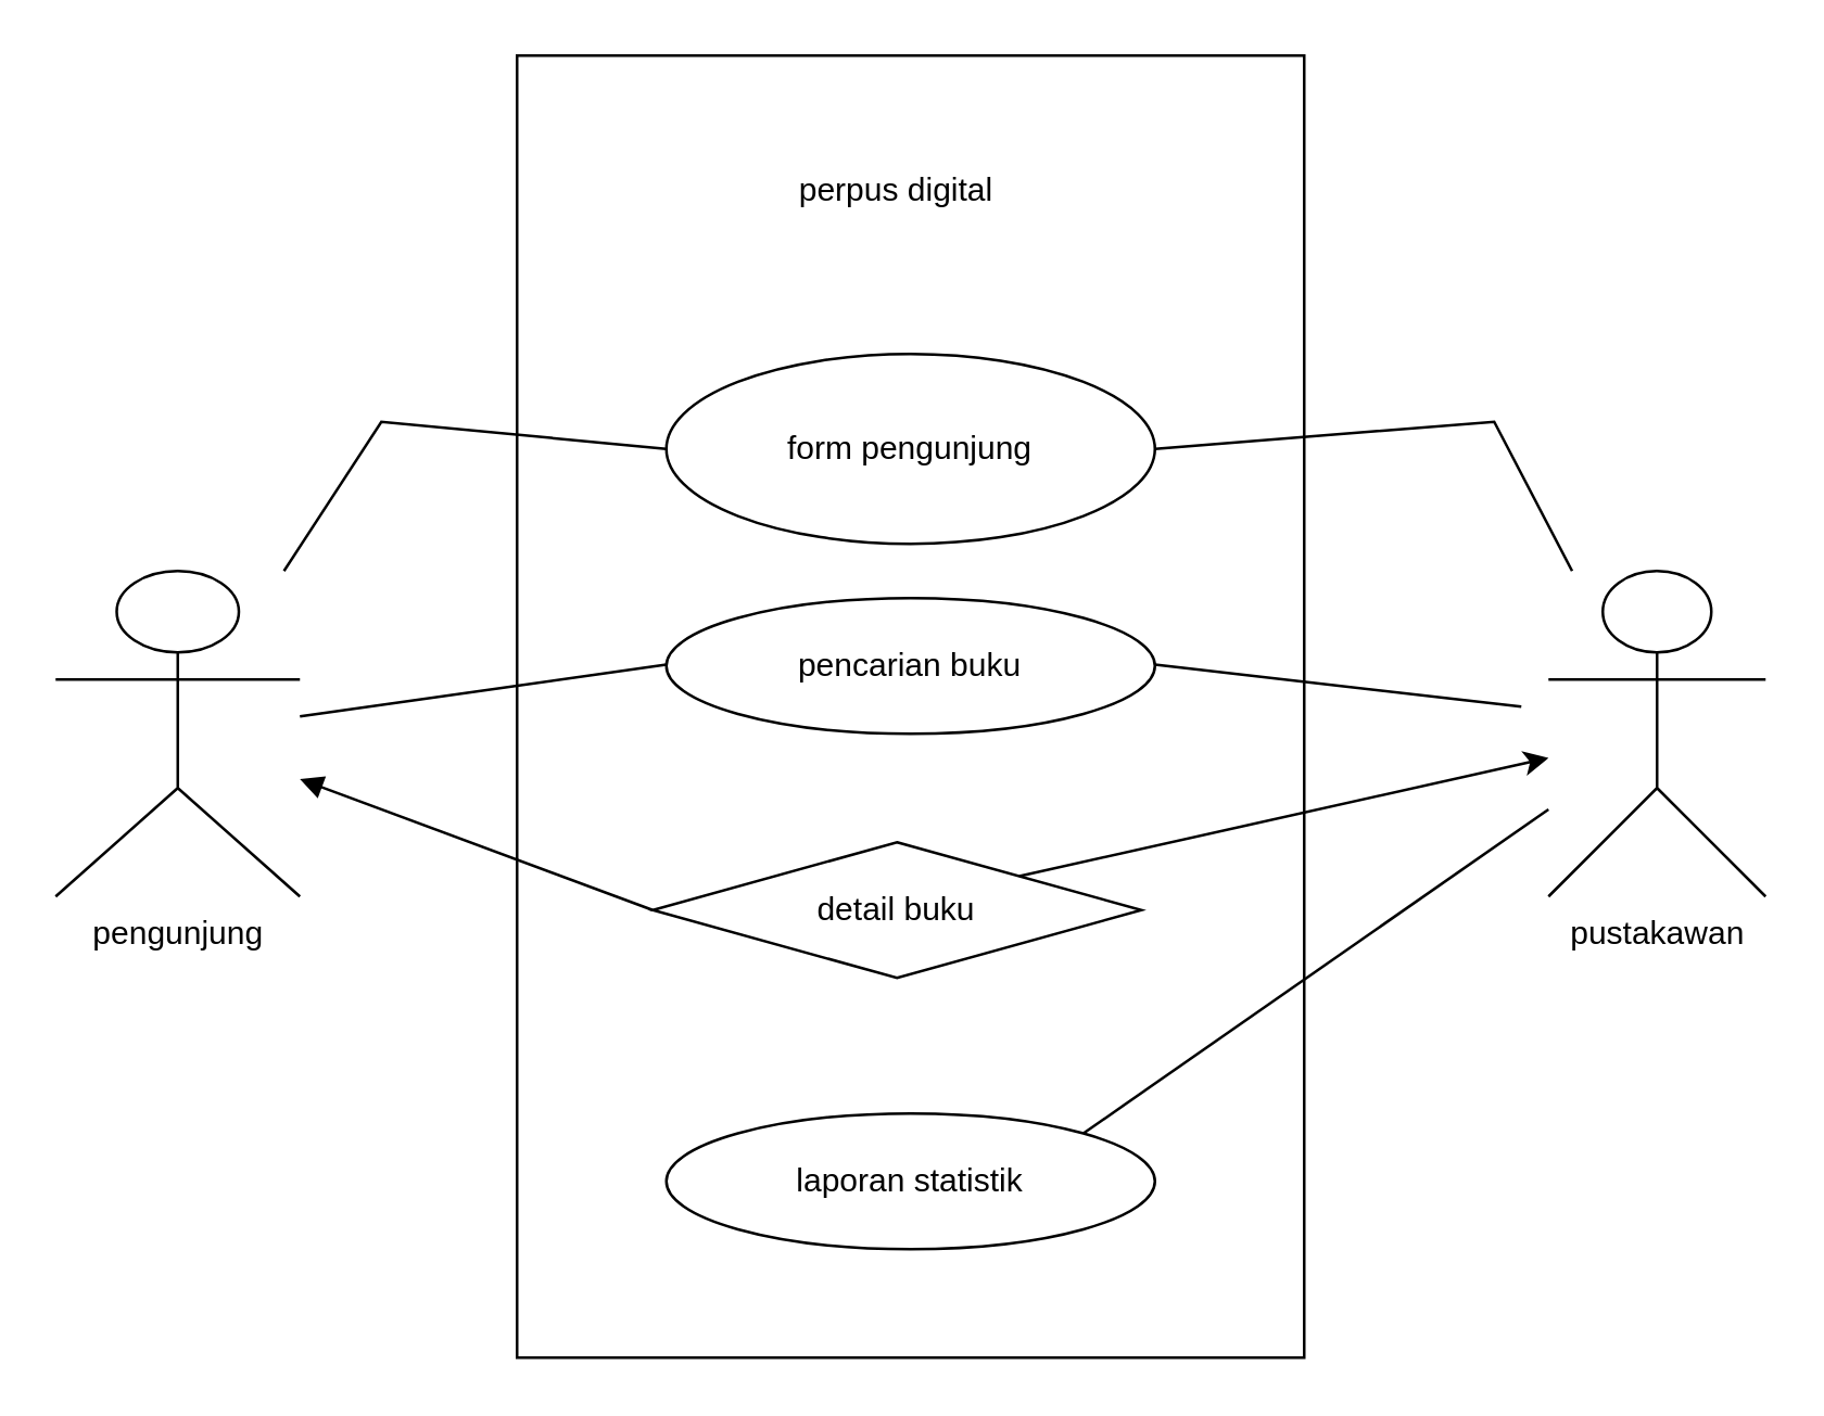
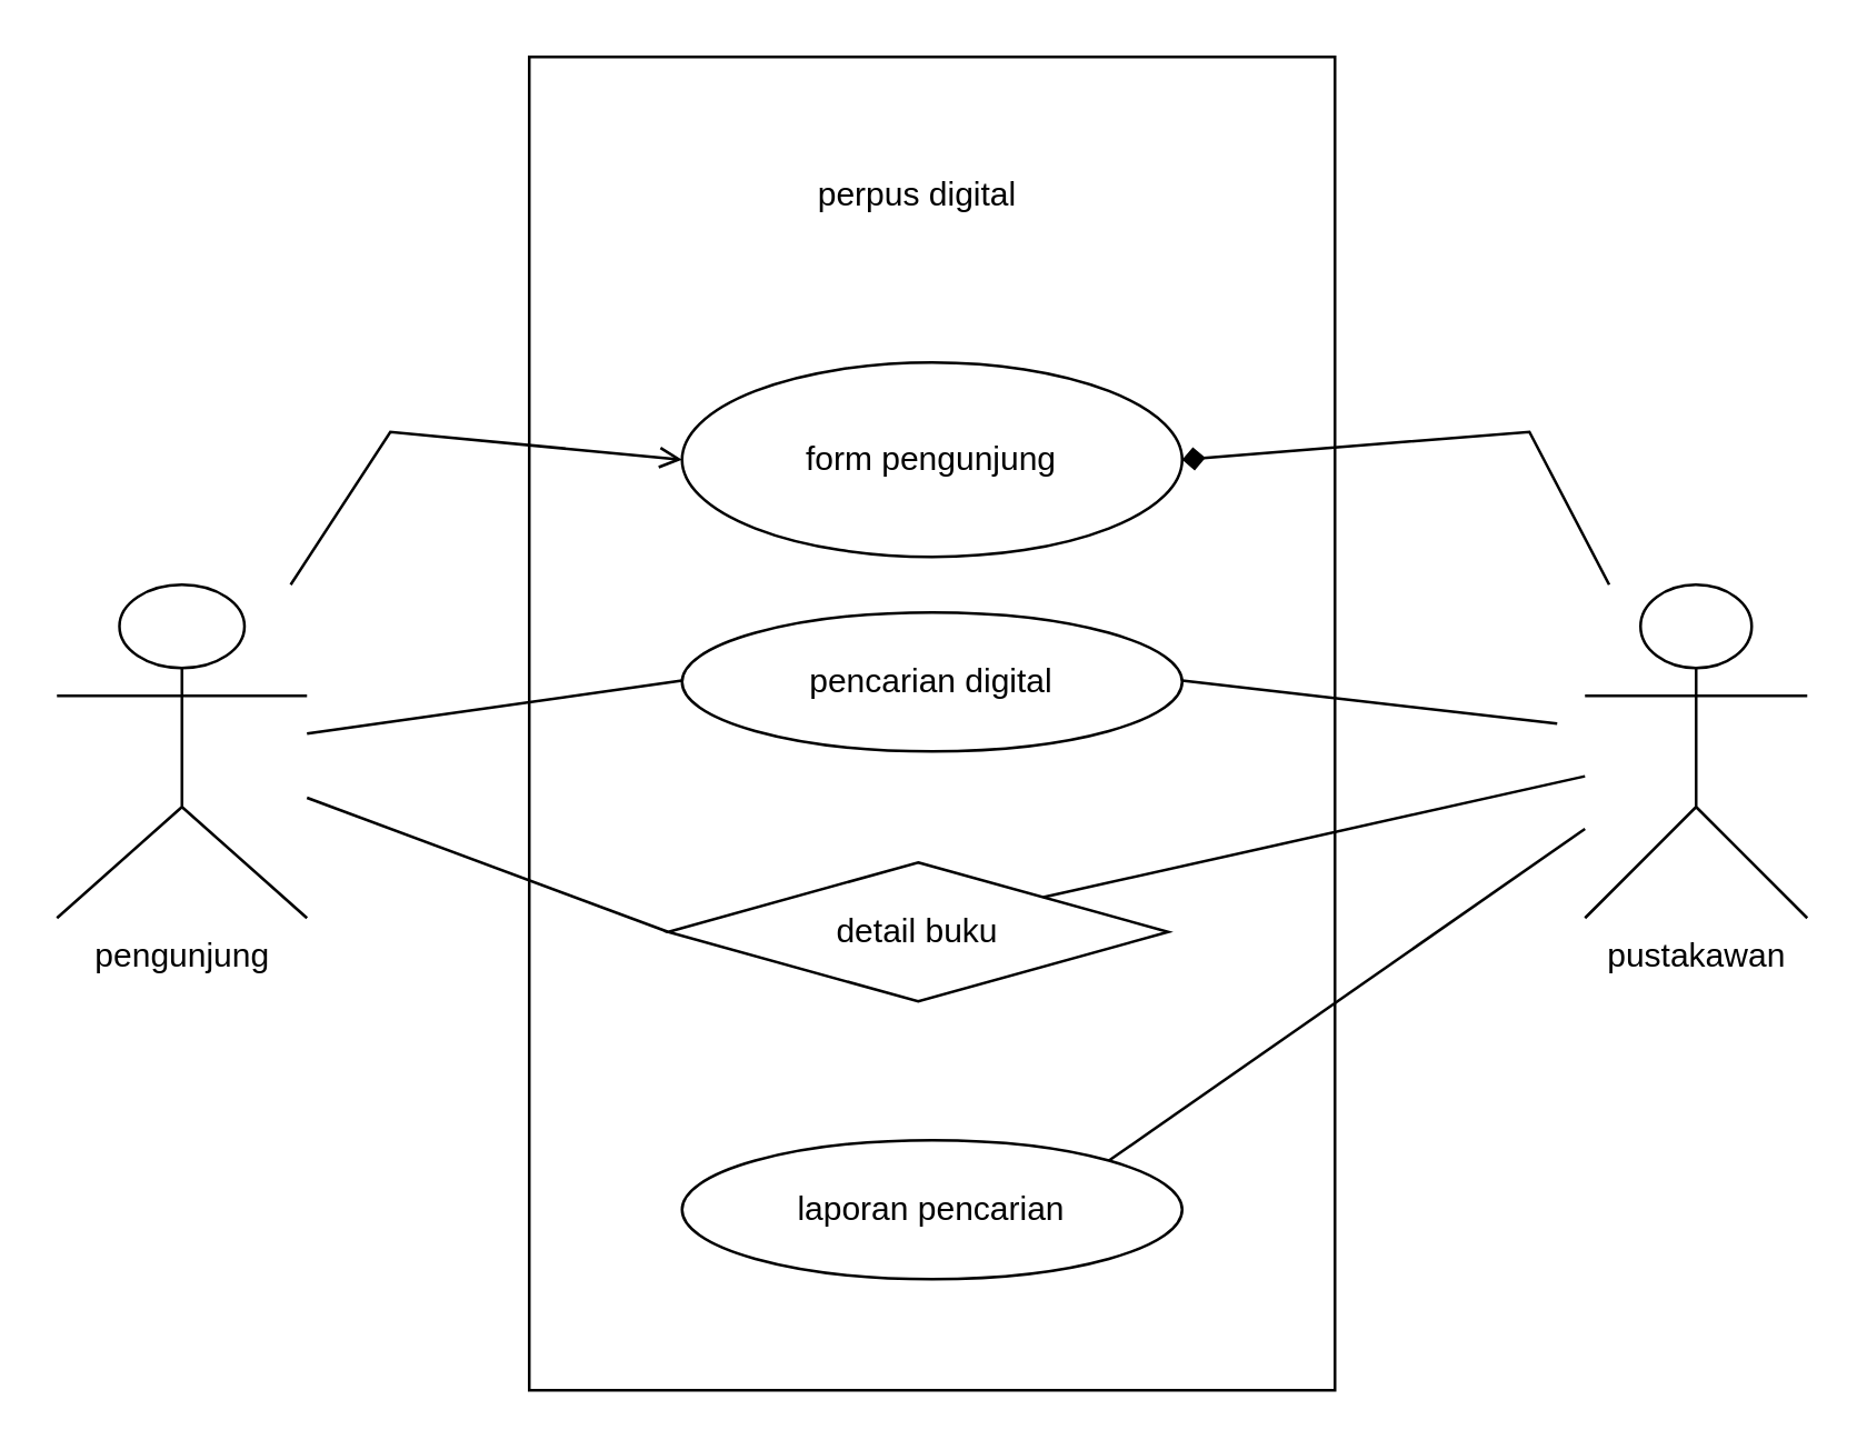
  <mxCell id="0" />
  <mxCell id="1" parent="0" />
  <mxCell id="2" value="" style="rounded=0;whiteSpace=wrap;html=1;" vertex="1" parent="1"><mxGeometry x="190" y="20" width="290" height="480" as="geometry" /></mxCell>
  <mxCell id="3" value="pengunjung" style="shape=umlActor;verticalLabelPosition=bottom;verticalAlign=top;html=1;outlineConnect=0;" vertex="1" parent="1"><mxGeometry x="20" y="210" width="90" height="120" as="geometry" /></mxCell>
  <mxCell id="4" value="form pengunjung" style="ellipse;whiteSpace=wrap;html=1;" vertex="1" parent="1"><mxGeometry x="245" y="130" width="180" height="70" as="geometry" /></mxCell>
- <mxCell id="5" value="pencarian buku" style="ellipse;whiteSpace=wrap;html=1;" vertex="1" parent="1"><mxGeometry x="245" y="220" width="180" height="50" as="geometry" /></mxCell>
+ <mxCell id="5" value="pencarian digital" style="ellipse;whiteSpace=wrap;html=1;" vertex="1" parent="1"><mxGeometry x="245" y="220" width="180" height="50" as="geometry" /></mxCell>
  <mxCell id="6" value="detail buku" style="rhombus;whiteSpace=wrap;html=1;" vertex="1" parent="1"><mxGeometry x="240" y="310" width="180" height="50" as="geometry" /></mxCell>
- <mxCell id="7" value="laporan statistik" style="ellipse;whiteSpace=wrap;html=1;" vertex="1" parent="1"><mxGeometry x="245" y="410" width="180" height="50" as="geometry" /></mxCell>
+ <mxCell id="7" value="laporan pencarian" style="ellipse;whiteSpace=wrap;html=1;" vertex="1" parent="1"><mxGeometry x="245" y="410" width="180" height="50" as="geometry" /></mxCell>
  <mxCell id="8" value="perpus digital" style="text;html=1;align=center;verticalAlign=middle;whiteSpace=wrap;rounded=0;" vertex="1" parent="1"><mxGeometry x="250" y="55" width="160" height="30" as="geometry" /></mxCell>
  <mxCell id="9" value="pustakawan" style="shape=umlActor;verticalLabelPosition=bottom;verticalAlign=top;html=1;outlineConnect=0;" vertex="1" parent="1"><mxGeometry x="570" y="210" width="80" height="120" as="geometry" /></mxCell>
- <mxCell id="10" value="" style="endArrow=none;html=1;rounded=0;entryX=0;entryY=0.5;entryDx=0;entryDy=0;" edge="1" parent="1" source="3" target="4"><mxGeometry width="50" height="50" relative="1" as="geometry"><mxPoint x="110" y="220" as="sourcePoint" /><mxPoint x="330" y="250" as="targetPoint" /><Array as="points"><mxPoint x="140" y="155" /></Array></mxGeometry></mxCell>
+ <mxCell id="10" value="" style="endArrow=open;html=1;rounded=0;entryX=0;entryY=0.5;entryDx=0;entryDy=0;" edge="1" parent="1" source="3" target="4"><mxGeometry width="50" height="50" relative="1" as="geometry"><mxPoint x="110" y="220" as="sourcePoint" /><mxPoint x="330" y="250" as="targetPoint" /><Array as="points"><mxPoint x="140" y="155" /></Array></mxGeometry></mxCell>
  <mxCell id="11" value="" style="endArrow=none;html=1;rounded=0;entryX=0.011;entryY=0.68;entryDx=0;entryDy=0;entryPerimeter=0;" edge="1" parent="1" source="3"><mxGeometry width="50" height="50" relative="1" as="geometry"><mxPoint x="118.02" y="244.5" as="sourcePoint" /><mxPoint x="245" y="244.5" as="targetPoint" /><Array as="points" /></mxGeometry></mxCell>
- <mxCell id="12" value="" style="endArrow=none;html=1;rounded=0;entryX=1;entryY=0.5;entryDx=0;entryDy=0;" edge="1" parent="1" source="9" target="4"><mxGeometry width="50" height="50" relative="1" as="geometry"><mxPoint x="560" y="220" as="sourcePoint" /><mxPoint x="330" y="250" as="targetPoint" /><Array as="points"><mxPoint x="550" y="155" /></Array></mxGeometry></mxCell>
+ <mxCell id="12" value="" style="endArrow=diamond;html=1;rounded=0;entryX=1;entryY=0.5;entryDx=0;entryDy=0;" edge="1" parent="1" source="9" target="4"><mxGeometry width="50" height="50" relative="1" as="geometry"><mxPoint x="560" y="220" as="sourcePoint" /><mxPoint x="330" y="250" as="targetPoint" /><Array as="points"><mxPoint x="550" y="155" /></Array></mxGeometry></mxCell>
  <mxCell id="13" value="" style="endArrow=none;html=1;rounded=0;" edge="1" parent="1"><mxGeometry width="50" height="50" relative="1" as="geometry"><mxPoint x="425" y="244.5" as="sourcePoint" /><mxPoint x="560" y="260" as="targetPoint" /></mxGeometry></mxCell>
- <mxCell id="14" value="" style="endArrow=block;html=1;rounded=0;exitX=0;exitY=0.5;exitDx=0;exitDy=0;" edge="1" parent="1" source="6" target="3"><mxGeometry width="50" height="50" relative="1" as="geometry"><mxPoint x="280" y="300" as="sourcePoint" /><mxPoint x="330" y="250" as="targetPoint" /></mxGeometry></mxCell>
- <mxCell id="15" value="" style="endArrow=classic;html=1;rounded=0;exitX=1;exitY=0;exitDx=0;exitDy=0;" edge="1" parent="1" source="6" target="9"><mxGeometry width="50" height="50" relative="1" as="geometry"><mxPoint x="280" y="300" as="sourcePoint" /><mxPoint x="330" y="250" as="targetPoint" /></mxGeometry></mxCell>
+ <mxCell id="14" value="" style="endArrow=none;html=1;rounded=0;exitX=0;exitY=0.5;exitDx=0;exitDy=0;" edge="1" parent="1" source="6" target="3"><mxGeometry width="50" height="50" relative="1" as="geometry"><mxPoint x="280" y="300" as="sourcePoint" /><mxPoint x="330" y="250" as="targetPoint" /></mxGeometry></mxCell>
+ <mxCell id="15" value="" style="endArrow=none;html=1;rounded=0;exitX=1;exitY=0;exitDx=0;exitDy=0;" edge="1" parent="1" source="6" target="9"><mxGeometry width="50" height="50" relative="1" as="geometry"><mxPoint x="280" y="300" as="sourcePoint" /><mxPoint x="330" y="250" as="targetPoint" /></mxGeometry></mxCell>
  <mxCell id="16" value="" style="endArrow=none;html=1;rounded=0;exitX=1;exitY=0;exitDx=0;exitDy=0;" edge="1" parent="1" source="7" target="9"><mxGeometry width="50" height="50" relative="1" as="geometry"><mxPoint x="280" y="300" as="sourcePoint" /><mxPoint x="330" y="250" as="targetPoint" /></mxGeometry></mxCell>
